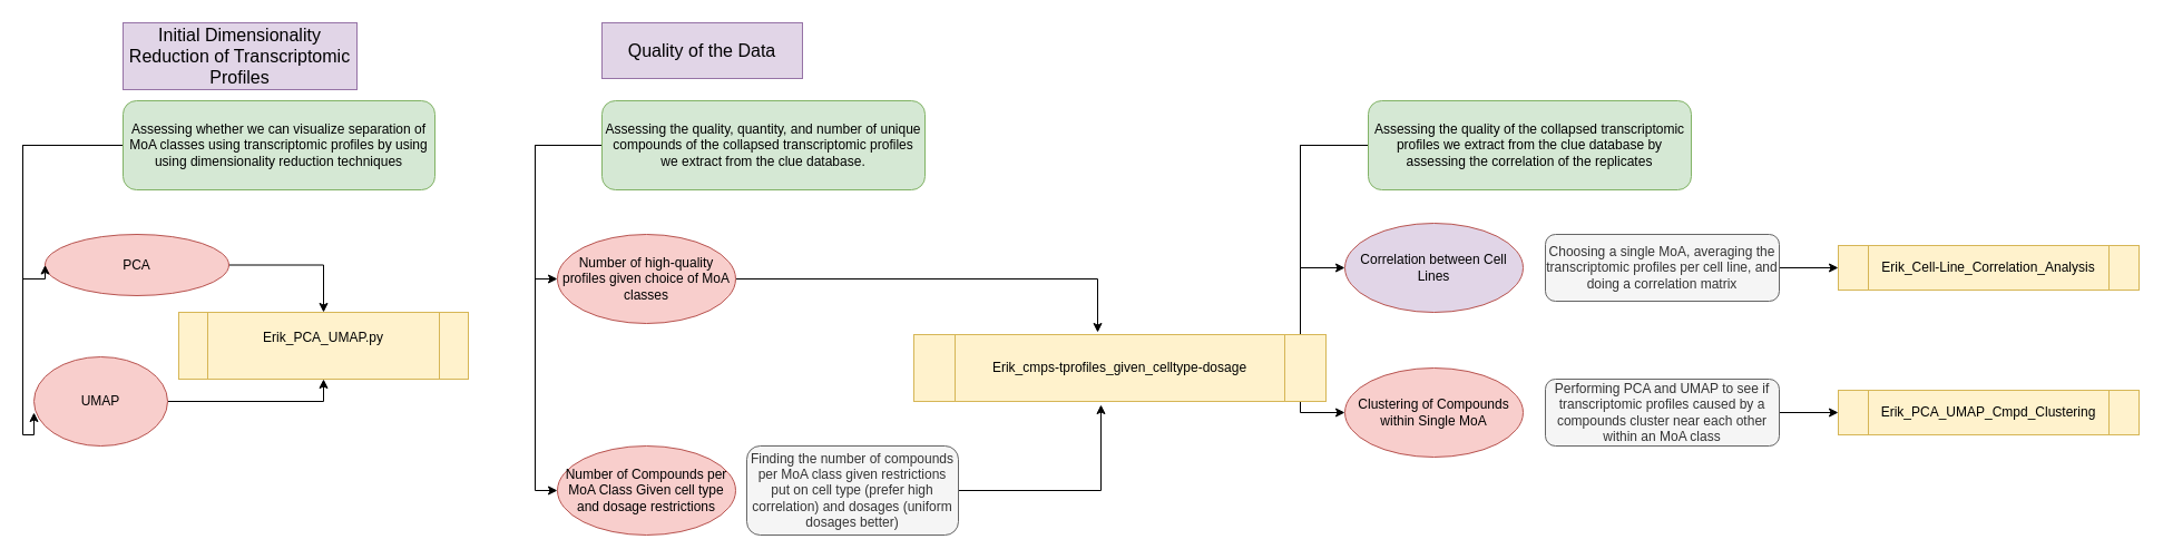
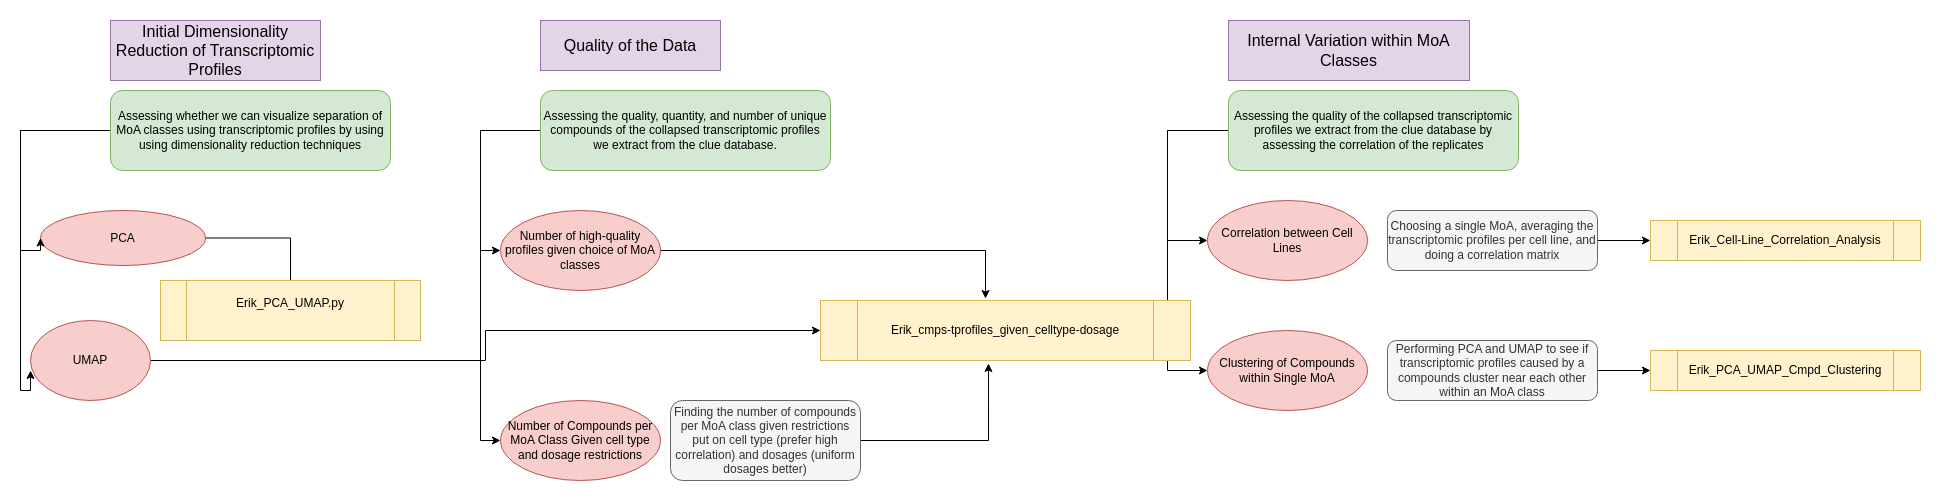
  <mxCell id="0" />
  <mxCell id="1" parent="0" />
  <mxCell id="2" value="&lt;font style=&quot;font-size: 13px;&quot;&gt;&lt;font style=&quot;font-size: 14px;&quot;&gt;&lt;font style=&quot;font-size: 15px;&quot;&gt;&lt;font style=&quot;font-size: 16px;&quot;&gt;Initial Dimensionality Reduction of Transcriptomic Profiles&lt;/font&gt;&lt;/font&gt;&lt;/font&gt;&lt;/font&gt;" style="rounded=0;whiteSpace=wrap;html=1;fillColor=#e1d5e7;strokeColor=#9673a6;" parent="1" vertex="1"><mxGeometry x="110" y="20" width="210" height="60" as="geometry" /></mxCell>
- <mxCell id="3" style="edgeStyle=orthogonalEdgeStyle;rounded=0;orthogonalLoop=1;jettySize=auto;html=1;exitX=1;exitY=0.5;exitDx=0;exitDy=0;entryX=0.5;entryY=1;entryDx=0;entryDy=0;fontSize=16;" parent="1" source="4" target="28" edge="1"><mxGeometry relative="1" as="geometry" /></mxCell>
+ <mxCell id="3" style="edgeStyle=orthogonalEdgeStyle;rounded=0;orthogonalLoop=1;jettySize=auto;html=1;exitX=1;exitY=0.5;exitDx=0;exitDy=0;fontSize=16;" parent="1" source="4" target="31" edge="1"><mxGeometry relative="1" as="geometry" /></mxCell>
  <mxCell id="4" value="UMAP" style="ellipse;whiteSpace=wrap;html=1;fillColor=#f8cecc;strokeColor=#b85450;" parent="1" vertex="1"><mxGeometry x="30" y="320" width="120" height="80" as="geometry" /></mxCell>
- <mxCell id="5" style="edgeStyle=orthogonalEdgeStyle;rounded=0;orthogonalLoop=1;jettySize=auto;html=1;exitX=1;exitY=0.5;exitDx=0;exitDy=0;entryX=0.5;entryY=0;entryDx=0;entryDy=0;fontSize=16;" parent="1" source="6" target="28" edge="1"><mxGeometry relative="1" as="geometry" /></mxCell>
+ <mxCell id="5" style="edgeStyle=orthogonalEdgeStyle;rounded=0;orthogonalLoop=1;jettySize=auto;html=1;exitX=1;exitY=0.5;exitDx=0;exitDy=0;entryX=0.5;entryY=0;entryDx=0;entryDy=0;fontSize=16;endArrow=none;" parent="1" source="6" target="28" edge="1"><mxGeometry relative="1" as="geometry" /></mxCell>
  <mxCell id="6" value="PCA" style="ellipse;whiteSpace=wrap;html=1;fillColor=#f8cecc;strokeColor=#b85450;" parent="1" vertex="1"><mxGeometry x="40" y="210" width="165" height="55" as="geometry" /></mxCell>
  <mxCell id="7" value="&lt;font style=&quot;font-size: 13px;&quot;&gt;&lt;font style=&quot;font-size: 14px;&quot;&gt;&lt;font style=&quot;font-size: 15px;&quot;&gt;&lt;font style=&quot;font-size: 16px;&quot;&gt;Quality of the Data&lt;/font&gt;&lt;/font&gt;&lt;/font&gt;&lt;/font&gt;" style="rounded=0;whiteSpace=wrap;html=1;fillColor=#e1d5e7;strokeColor=#9673a6;" parent="1" vertex="1"><mxGeometry x="540" y="20" width="180" height="50" as="geometry" /></mxCell>
- <mxCell id="9" value="Correlation between Cell Lines" style="ellipse;whiteSpace=wrap;html=1;fillColor=#e1d5e7;strokeColor=#b85450;" parent="1" vertex="1"><mxGeometry x="1207" y="200" width="160" height="80" as="geometry" /></mxCell>
+ <mxCell id="8" value="&lt;div style=&quot;font-size: 16px;&quot;&gt;&lt;font style=&quot;font-size: 16px;&quot;&gt;Internal Variation within MoA Classes &lt;br&gt;&lt;/font&gt;&lt;/div&gt;" style="rounded=0;whiteSpace=wrap;html=1;fillColor=#e1d5e7;strokeColor=#9673a6;" parent="1" vertex="1"><mxGeometry x="1228" y="20" width="241" height="60" as="geometry" /></mxCell>
+ <mxCell id="9" value="Correlation between Cell Lines" style="ellipse;whiteSpace=wrap;html=1;fillColor=#f8cecc;strokeColor=#b85450;" parent="1" vertex="1"><mxGeometry x="1207" y="200" width="160" height="80" as="geometry" /></mxCell>
  <mxCell id="10" value="Clustering of Compounds within Single MoA" style="ellipse;whiteSpace=wrap;html=1;fillColor=#f8cecc;strokeColor=#b85450;" parent="1" vertex="1"><mxGeometry x="1207" y="330" width="160" height="80" as="geometry" /></mxCell>
  <mxCell id="11" value="Number of Compounds per MoA Class Given cell type and dosage restrictions" style="ellipse;whiteSpace=wrap;html=1;fillColor=#f8cecc;strokeColor=#b85450;" parent="1" vertex="1"><mxGeometry x="500" y="400" width="160" height="80" as="geometry" /></mxCell>
  <mxCell id="12" style="edgeStyle=orthogonalEdgeStyle;rounded=0;orthogonalLoop=1;jettySize=auto;html=1;entryX=0;entryY=0.5;entryDx=0;entryDy=0;fontSize=16;" parent="1" source="14" target="6" edge="1"><mxGeometry relative="1" as="geometry"><Array as="points"><mxPoint y="130" x="20" /><mxPoint y="250" x="20" /></Array></mxGeometry></mxCell>
  <mxCell id="13" style="edgeStyle=orthogonalEdgeStyle;rounded=0;orthogonalLoop=1;jettySize=auto;html=1;entryX=0;entryY=0.625;entryDx=0;entryDy=0;entryPerimeter=0;fontSize=16;" parent="1" target="4" edge="1"><mxGeometry relative="1" as="geometry"><mxPoint x="110" y="130" as="sourcePoint" /><Array as="points"><mxPoint y="130" x="20" /><mxPoint y="390" x="20" /></Array></mxGeometry></mxCell>
  <mxCell id="14" value="Assessing whether we can visualize separation of MoA classes using transcriptomic profiles by using using dimensionality reduction techniques " style="rounded=1;whiteSpace=wrap;html=1;fillColor=#d5e8d4;strokeColor=#82b366;" parent="1" vertex="1"><mxGeometry x="110" y="90" width="280" height="80" as="geometry" /></mxCell>
  <mxCell id="15" style="edgeStyle=orthogonalEdgeStyle;rounded=0;orthogonalLoop=1;jettySize=auto;html=1;exitX=0;exitY=0.5;exitDx=0;exitDy=0;entryX=0;entryY=0.5;entryDx=0;entryDy=0;fontSize=16;" parent="1" source="17" target="30" edge="1"><mxGeometry relative="1" as="geometry" /></mxCell>
  <mxCell id="16" style="edgeStyle=orthogonalEdgeStyle;rounded=0;orthogonalLoop=1;jettySize=auto;html=1;exitX=0;exitY=0.5;exitDx=0;exitDy=0;entryX=0;entryY=0.5;entryDx=0;entryDy=0;fontSize=16;" parent="1" source="17" target="11" edge="1"><mxGeometry relative="1" as="geometry"><mxPoint x="690" y="500" as="targetPoint" /></mxGeometry></mxCell>
  <mxCell id="17" value="Assessing the quality, quantity, and number of unique compounds of the collapsed transcriptomic profiles we extract from the clue database." style="rounded=1;whiteSpace=wrap;html=1;fillColor=#d5e8d4;strokeColor=#82b366;" parent="1" vertex="1"><mxGeometry x="540" y="90" width="290" height="80" as="geometry" /></mxCell>
  <mxCell id="18" style="edgeStyle=orthogonalEdgeStyle;rounded=0;orthogonalLoop=1;jettySize=auto;html=1;exitX=0;exitY=0.5;exitDx=0;exitDy=0;entryX=0;entryY=0.5;entryDx=0;entryDy=0;" parent="1" source="20" target="9" edge="1"><mxGeometry relative="1" as="geometry"><Array as="points"><mxPoint x="1167" y="130" /><mxPoint x="1167" y="240" /></Array></mxGeometry></mxCell>
  <mxCell id="19" style="edgeStyle=orthogonalEdgeStyle;rounded=0;orthogonalLoop=1;jettySize=auto;html=1;exitX=0;exitY=0.5;exitDx=0;exitDy=0;entryX=0;entryY=0.5;entryDx=0;entryDy=0;" parent="1" source="20" target="10" edge="1"><mxGeometry relative="1" as="geometry"><Array as="points"><mxPoint x="1167" y="130" /><mxPoint x="1167" y="370" /></Array></mxGeometry></mxCell>
  <mxCell id="20" value="Assessing the quality of the collapsed transcriptomic profiles we extract from the clue database by assessing the correlation of the replicates" style="rounded=1;whiteSpace=wrap;html=1;fillColor=#d5e8d4;strokeColor=#82b366;" parent="1" vertex="1"><mxGeometry x="1228" y="90" width="290" height="80" as="geometry" /></mxCell>
  <mxCell id="21" style="edgeStyle=orthogonalEdgeStyle;rounded=0;orthogonalLoop=1;jettySize=auto;html=1;exitX=1;exitY=0.5;exitDx=0;exitDy=0;entryX=0;entryY=0.5;entryDx=0;entryDy=0;" edge="1" parent="1" source="22" target="27"><mxGeometry relative="1" as="geometry" /></mxCell>
  <mxCell id="22" value="Choosing a single MoA, averaging the transcriptomic profiles per cell line, and doing a correlation matrix" style="rounded=1;whiteSpace=wrap;html=1;fillColor=#f5f5f5;fontColor=#333333;strokeColor=#666666;" parent="1" vertex="1"><mxGeometry x="1387" y="210" width="210" height="60" as="geometry" /></mxCell>
  <mxCell id="23" style="edgeStyle=orthogonalEdgeStyle;rounded=0;orthogonalLoop=1;jettySize=auto;html=1;exitX=1;exitY=0.5;exitDx=0;exitDy=0;entryX=0;entryY=0.5;entryDx=0;entryDy=0;" edge="1" parent="1" source="24" target="32"><mxGeometry relative="1" as="geometry" /></mxCell>
  <mxCell id="24" value="Performing PCA and UMAP to see if transcriptomic profiles caused by a compounds cluster near each other within an MoA class" style="rounded=1;whiteSpace=wrap;html=1;fillColor=#f5f5f5;fontColor=#333333;strokeColor=#666666;" parent="1" vertex="1"><mxGeometry x="1387" y="340" width="210" height="60" as="geometry" /></mxCell>
  <mxCell id="25" style="edgeStyle=orthogonalEdgeStyle;rounded=0;orthogonalLoop=1;jettySize=auto;html=1;exitX=1;exitY=0.5;exitDx=0;exitDy=0;entryX=0.454;entryY=1.05;entryDx=0;entryDy=0;entryPerimeter=0;" edge="1" parent="1" source="26" target="31"><mxGeometry relative="1" as="geometry"><mxPoint x="940" y="410" as="targetPoint" /></mxGeometry></mxCell>
  <mxCell id="26" value="Finding the number of compounds per MoA class given restrictions put on cell type (prefer high correlation) and dosages (uniform dosages better)" style="rounded=1;whiteSpace=wrap;html=1;fillColor=#f5f5f5;fontColor=#333333;strokeColor=#666666;" parent="1" vertex="1"><mxGeometry x="670" y="400" width="190" height="80" as="geometry" /></mxCell>
  <mxCell id="27" value="Erik_Cell-Line_Correlation_Analysis" style="shape=process;whiteSpace=wrap;html=1;backgroundOutline=1;fillColor=#fff2cc;strokeColor=#d6b656;" parent="1" vertex="1"><mxGeometry x="1650" y="220" width="270" height="40" as="geometry" /></mxCell>
  <mxCell id="28" value="&lt;div&gt;Erik_PCA_UMAP.py&lt;/div&gt;&lt;div&gt;&lt;br&gt;&lt;/div&gt;" style="shape=process;whiteSpace=wrap;html=1;backgroundOutline=1;fillColor=#fff2cc;strokeColor=#d6b656;" parent="1" vertex="1"><mxGeometry x="160" y="280" width="260" height="60" as="geometry" /></mxCell>
  <mxCell id="29" style="edgeStyle=orthogonalEdgeStyle;rounded=0;orthogonalLoop=1;jettySize=auto;html=1;entryX=0.446;entryY=-0.033;entryDx=0;entryDy=0;entryPerimeter=0;" edge="1" parent="1" source="30" target="31"><mxGeometry relative="1" as="geometry" /></mxCell>
  <mxCell id="30" value="Number of high-quality profiles given choice of MoA classes" style="ellipse;whiteSpace=wrap;html=1;fillColor=#f8cecc;strokeColor=#b85450;" parent="1" vertex="1"><mxGeometry x="500" y="210" width="160" height="80" as="geometry" /></mxCell>
  <mxCell id="31" value="Erik_cmps-tprofiles_given_celltype-dosage" style="shape=process;whiteSpace=wrap;html=1;backgroundOutline=1;fillColor=#fff2cc;strokeColor=#d6b656;" vertex="1" parent="1"><mxGeometry x="820" y="300" width="370" height="60" as="geometry" /></mxCell>
  <mxCell id="32" value="Erik_PCA_UMAP_Cmpd_Clustering" style="shape=process;whiteSpace=wrap;html=1;backgroundOutline=1;fillColor=#fff2cc;strokeColor=#d6b656;" vertex="1" parent="1"><mxGeometry x="1650" y="350" width="270" height="40" as="geometry" /></mxCell>
